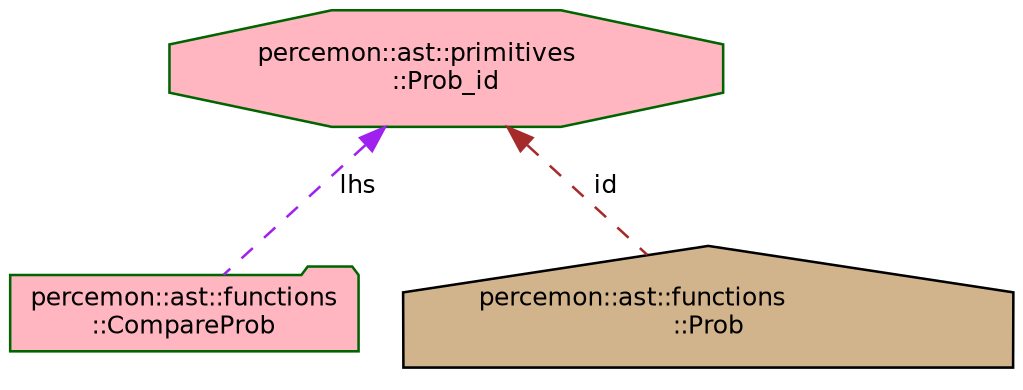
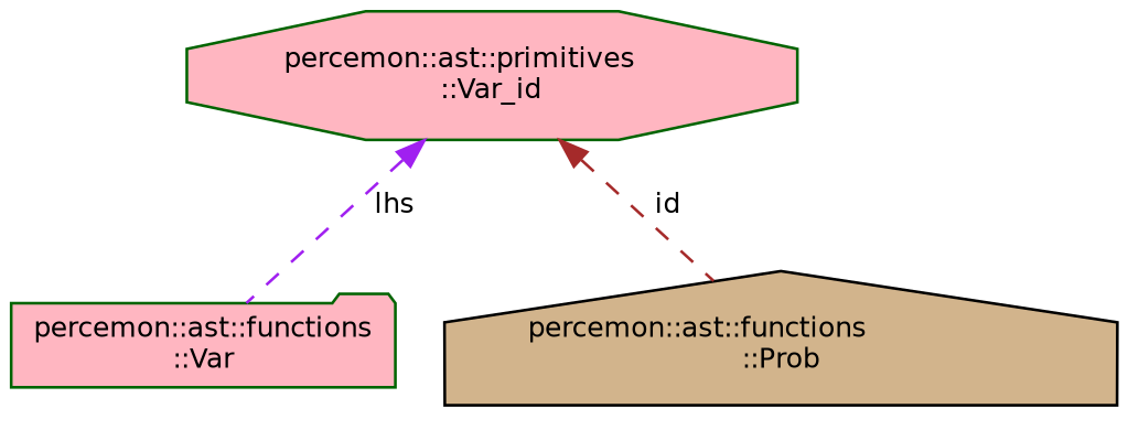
  digraph {
    node [color=darkgreen fillcolor=lightpink fontname=Helvetica fontsize=10 style=filled]
    edge [dir=back fontname=Helvetica fontsize=10 labelfontname=Helvetica labelfontsize=10 style=dashed]
-   n1 [fontcolor=black height=0.2 label="percemon::ast::functions\l::CompareProb" shape=folder width=0.4]
+   n1 [fontcolor=black height=0.2 label="percemon::ast::functions\l::Var" shape=folder width=0.4]
    n2 [color=black fillcolor=tan height=0.2 label="percemon::ast::functions\l::Prob" shape=house width=0.4]
-   n3 [height=0.2 label="percemon::ast::primitives\l::Prob_id" shape=octagon width=0.4]
+   n3 [height=0.2 label="percemon::ast::primitives\l::Var_id" shape=octagon width=0.4]
    n3 -> n1 [color=purple label=" lhs"]
    n3 -> n2 [color=brown label=" id"]
  }
